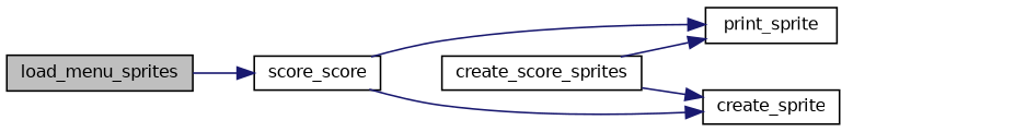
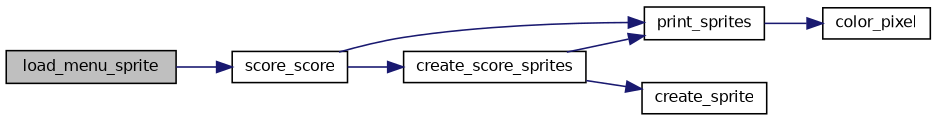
  digraph {
    rankdir=LR
    node [color=black fillcolor=white fontname=Helvetica fontsize=10 shape=record style=filled]
    edge [color=midnightblue fontname=Helvetica fontsize=10 labelfontname=Helvetica labelfontsize=10 style=solid]
-   n1 [fillcolor=grey75 fontcolor=black height=0.2 label=load_menu_sprites width=0.4]
+   n1 [fillcolor=grey75 fontcolor=black height=0.2 label=load_menu_sprite width=0.4]
    n2 [height=0.2 label=score_score width=0.4]
-   n3 [height=0.2 label=print_sprite width=0.4]
+   n3 [height=0.2 label=print_sprites width=0.4]
    n4 [height=0.2 label=create_score_sprites width=0.4]
+   n5 [height=0.2 label=color_pixel width=0.4]
    n6 [height=0.2 label=create_sprite width=0.4]
    n1 -> n2
    n2 -> n3
-   n2 -> n6
+   n2 -> n4
+   n3 -> n5
    n4 -> n3
    n4 -> n6
  }
